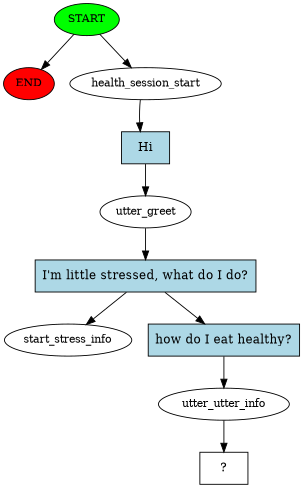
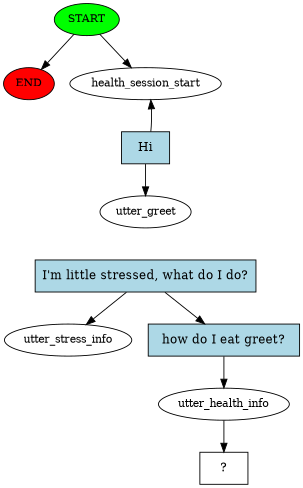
  digraph {
    node [fontsize=12]
    n1 [fillcolor=green label=START style=filled]
    n2 [fillcolor=red label=END style=filled]
    n3 [label=health_session_start]
    n4 [fillcolor=lightblue label=Hi shape=rect style=filled fontsize=""]
    n5 [label=utter_greet]
    n6 [fillcolor=lightblue label="I'm little stressed, what do I do?" shape=rect style=filled fontsize=""]
-   n7 [label=start_stress_info]
-   n8 [fillcolor=lightblue label="how do I eat healthy?" shape=rect style=filled fontsize=""]
-   n9 [label=utter_utter_info]
+   n7 [label=utter_stress_info]
+   n8 [fillcolor=lightblue label="how do I eat greet?" shape=rect style=filled fontsize=""]
+   n9 [label=utter_health_info]
    n10 [label="  ?  " shape=rect fontsize=""]
    n1 -> n2
    n1 -> n3
-   n3 -> n4
+   n4 -> n3
    n4 -> n5
-   n5 -> n6
    n6 -> n7
    n6 -> n8
    n8 -> n9
    n9 -> n10
  }
